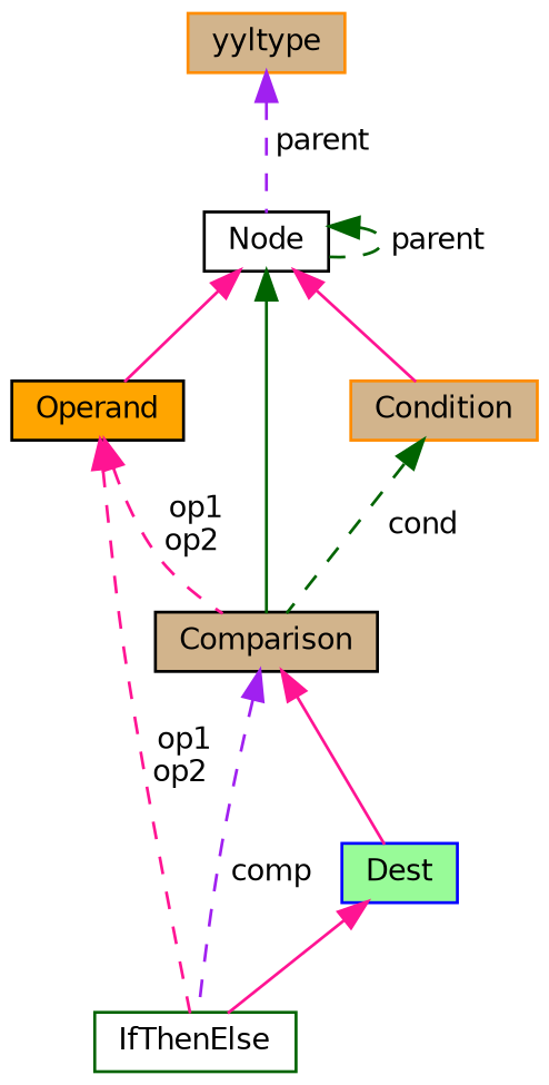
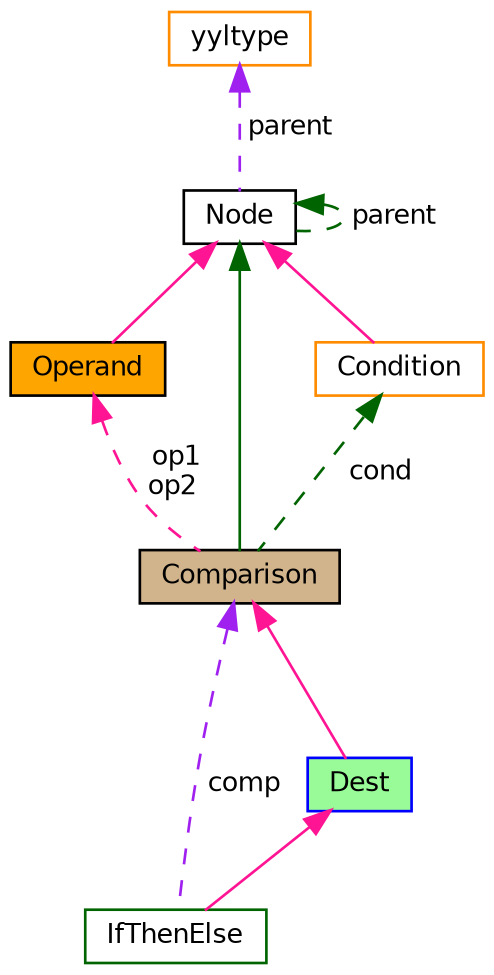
  digraph {
    node [color=black fillcolor=tan fontname=Helvetica fontsize=10 shape=record style=filled]
    edge [color=deeppink dir=back fontname=Helvetica fontsize=10 labelfontname=Helvetica labelfontsize=10 style=dashed]
    n1 [color=darkgreen fillcolor=white fontcolor=black height=0.2 label=IfThenElse width=0.4]
    n2 [color=blue fillcolor=palegreen height=0.2 label=Dest width=0.4]
    n3 [fillcolor=orange height=0.2 label=Operand width=0.4]
    n4 [height=0.2 label=Comparison width=0.4]
    n5 [fillcolor=white height=0.2 label="Node" width=0.4]
-   n6 [color=darkorange height=0.2 label=Condition width=0.4]
-   n7 [color=darkorange height=0.2 label=yyltype width=0.4]
+   n6 [color=darkorange fillcolor=white height=0.2 label=Condition width=0.4]
+   n7 [color=darkorange fillcolor=white height=0.2 label=yyltype width=0.4]
    n2 -> n1 [style=solid]
-   n3 -> n1 [label=" op1\nop2"]
    n3 -> n4 [label=" op1\nop2"]
    n4 -> n1 [color=purple label=" comp"]
    n4 -> n2 [style=solid]
    n5 -> n3 [style=solid]
    n5 -> n4 [color=darkgreen style=solid]
    n5 -> n5 [color=darkgreen label=" parent"]
    n5 -> n6 [style=solid]
    n6 -> n4 [color=darkgreen label=" cond"]
    n7 -> n5 [color=purple label=" parent"]
  }
